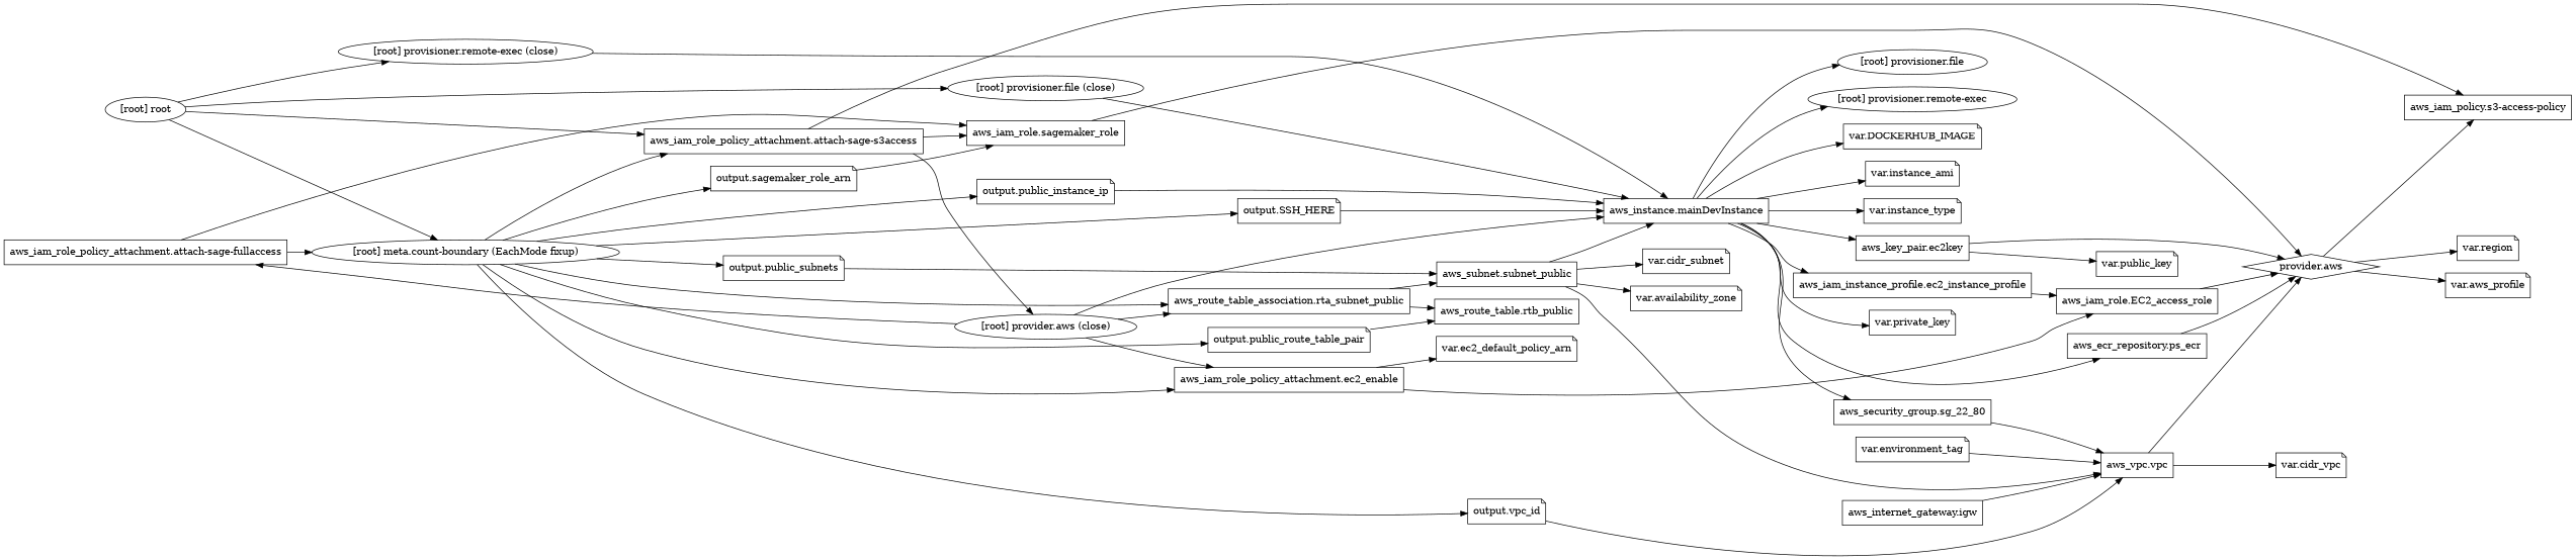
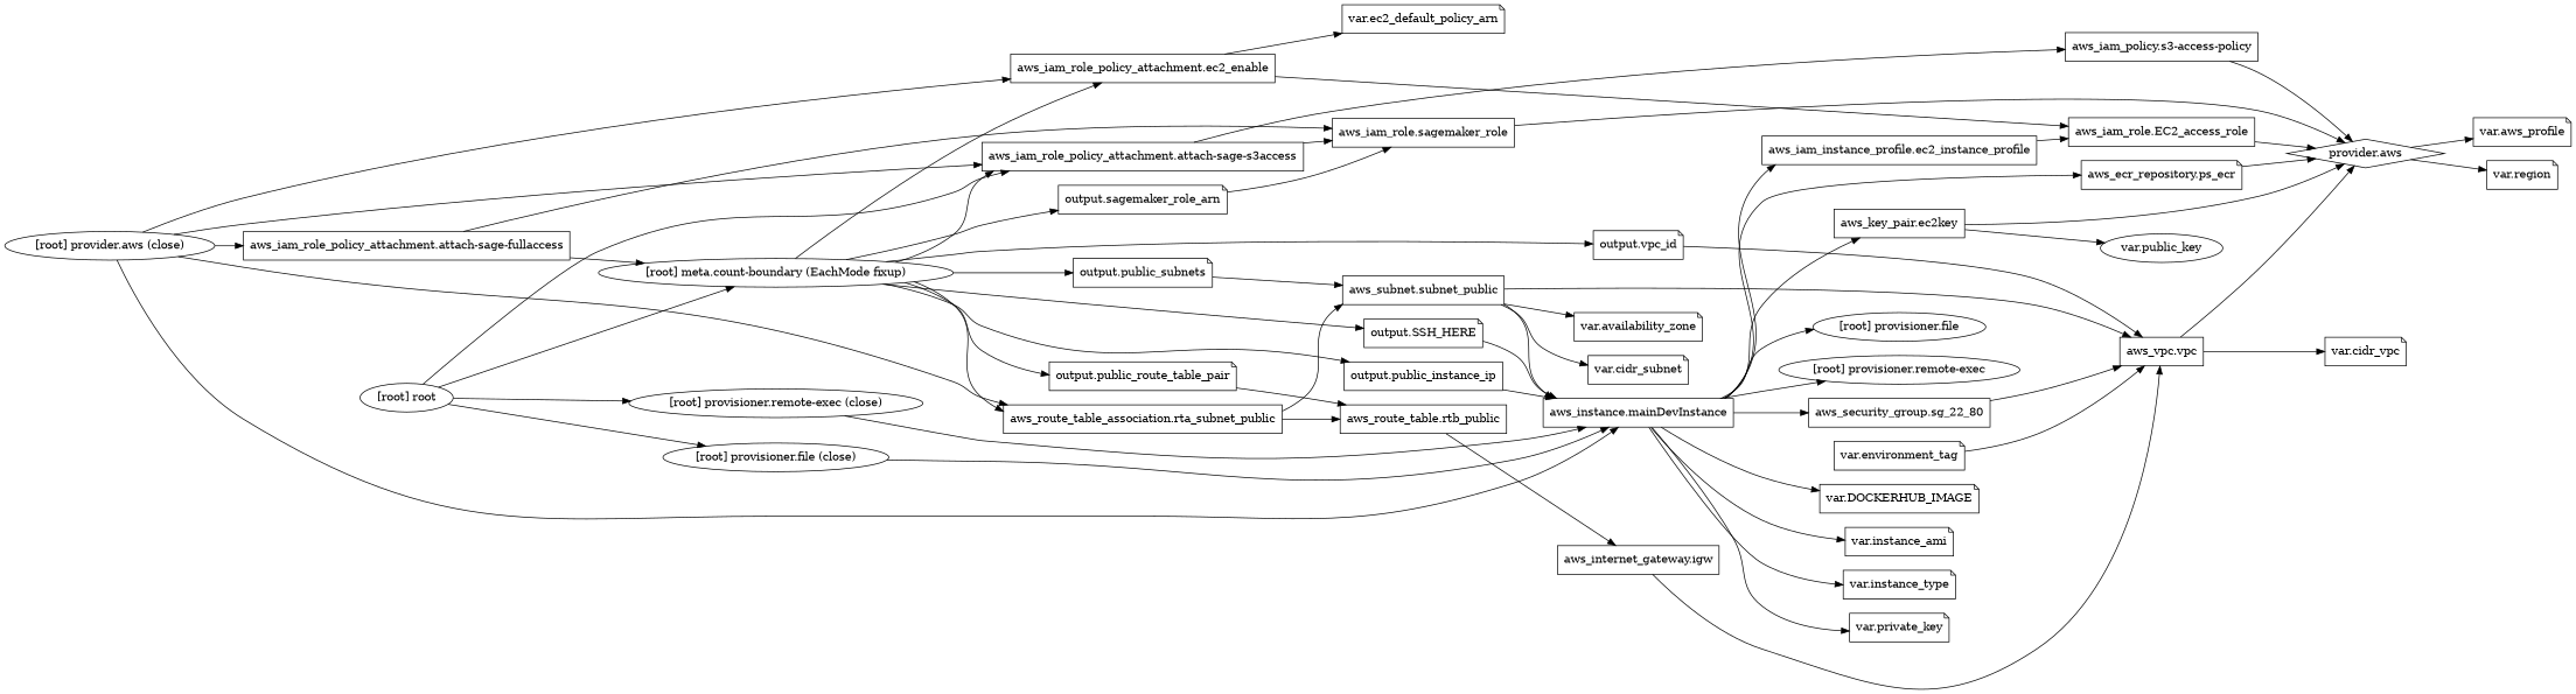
  digraph {
    compound=true
    newrank=true
    rankdir=LR
    node [shape=note]
-   n1 [label="aws_ecr_repository.ps_ecr" shape=box]
+   n1 [label="aws_ecr_repository.ps_ecr"]
    n2 [label="provider.aws" shape=diamond]
    n3 [label="aws_iam_instance_profile.ec2_instance_profile" shape=box]
    n4 [label="aws_iam_role.EC2_access_role" shape=box]
    n5 [label="aws_iam_policy.s3-access-policy" shape=box]
    n6 [label="aws_iam_role.sagemaker_role" shape=box]
    n7 [label="aws_iam_role_policy_attachment.attach-sage-fullaccess" shape=box]
    n8 [label="aws_iam_role_policy_attachment.attach-sage-s3access" shape=box]
    n9 [label="aws_iam_role_policy_attachment.ec2_enable" shape=box]
    n10 [label="var.ec2_default_policy_arn"]
    n11 [label="aws_instance.mainDevInstance" shape=box]
    n12 [label="aws_key_pair.ec2key" shape=box]
    n13 [label="aws_security_group.sg_22_80" shape=box]
    n14 [label="aws_subnet.subnet_public" shape=box]
    n15 [label="var.DOCKERHUB_IMAGE"]
    n16 [label="var.instance_ami"]
    n17 [label="var.instance_type"]
    n18 [label="var.private_key"]
    "[root] provisioner.file" [shape=""]
    "[root] provisioner.remote-exec" [shape=""]
    n21 [label="aws_internet_gateway.igw" shape=box]
    n22 [label="aws_vpc.vpc" shape=box]
-   n23 [label="var.public_key"]
+   n23 [label="var.public_key" shape=ellipse]
    n24 [label="aws_route_table.rtb_public" shape=box]
    n25 [label="aws_route_table_association.rta_subnet_public" shape=box]
    n26 [label="var.availability_zone"]
    n27 [label="var.cidr_subnet"]
    n28 [label="var.cidr_vpc"]
    n29 [label="var.environment_tag"]
    n30 [label="output.SSH_HERE"]
-   n31 [label="output.public_instance_ip"]
+   n31 [label="output.public_instance_ip" shape=box]
    n32 [label="output.public_route_table_pair"]
    n33 [label="output.public_subnets"]
    n34 [label="output.sagemaker_role_arn"]
    n35 [label="output.vpc_id"]
    n36 [label="var.aws_profile"]
    n37 [label="var.region"]
    "[root] meta.count-boundary (EachMode fixup)" [shape=""]
    "[root] provider.aws (close)" [shape=""]
    "[root] provisioner.file (close)" [shape=""]
    "[root] provisioner.remote-exec (close)" [shape=""]
    "[root] root" [shape=""]
    subgraph sub_1 {
      n1
      n2
      n3
      n4
      n5
      n6
      n7
      n8
      n9
      n10
      n11
      n12
      n13
      n14
      n15
      n16
      n17
      n18
      "[root] provisioner.file"
      "[root] provisioner.remote-exec"
      n21
      n22
      n23
      n24
      n25
      n26
      n27
      n28
      n29
      n30
      n31
      n32
      n33
      n34
      n35
      n36
      n37
      "[root] meta.count-boundary (EachMode fixup)"
      "[root] provider.aws (close)"
      "[root] provisioner.file (close)"
      "[root] provisioner.remote-exec (close)"
      "[root] root"
    }
    n1 -> n2
    n2 -> n36
    n2 -> n37
    n3 -> n4
    n4 -> n2
-   n2 -> n5
+   n5 -> n2
    n6 -> n2
    n7 -> n6
    n7 -> "[root] meta.count-boundary (EachMode fixup)"
    n8 -> n5
    n8 -> n6
    n9 -> n4
    n9 -> n10
    n11 -> n1
    n11 -> n3
    n11 -> n12
    n11 -> n13
    n11 -> n15
    n11 -> n16
    n11 -> n17
    n11 -> n18
    n11 -> "[root] provisioner.file"
    n11 -> "[root] provisioner.remote-exec"
    n12 -> n2
    n12 -> n23
    n13 -> n22
    n14 -> n11
    n14 -> n22
    n14 -> n26
    n14 -> n27
    n21 -> n22
    n22 -> n2
    n22 -> n28
+   n24 -> n21
    n25 -> n14
    n25 -> n24
    n29 -> n22
    n30 -> n11
    n31 -> n11
    n32 -> n24
    n33 -> n14
    n34 -> n6
    n35 -> n22
    "[root] meta.count-boundary (EachMode fixup)" -> n8
    "[root] meta.count-boundary (EachMode fixup)" -> n9
    "[root] meta.count-boundary (EachMode fixup)" -> n25
    "[root] meta.count-boundary (EachMode fixup)" -> n30
    "[root] meta.count-boundary (EachMode fixup)" -> n31
    "[root] meta.count-boundary (EachMode fixup)" -> n32
    "[root] meta.count-boundary (EachMode fixup)" -> n33
    "[root] meta.count-boundary (EachMode fixup)" -> n34
    "[root] meta.count-boundary (EachMode fixup)" -> n35
    "[root] provider.aws (close)" -> n7
-   n8 -> "[root] provider.aws (close)"
+   "[root] provider.aws (close)" -> n8
    "[root] provider.aws (close)" -> n9
    "[root] provider.aws (close)" -> n11
    "[root] provider.aws (close)" -> n25
    "[root] provisioner.file (close)" -> n11
    "[root] provisioner.remote-exec (close)" -> n11
    "[root] root" -> n8
    "[root] root" -> "[root] meta.count-boundary (EachMode fixup)"
    "[root] root" -> "[root] provisioner.file (close)"
    "[root] root" -> "[root] provisioner.remote-exec (close)"
  }
